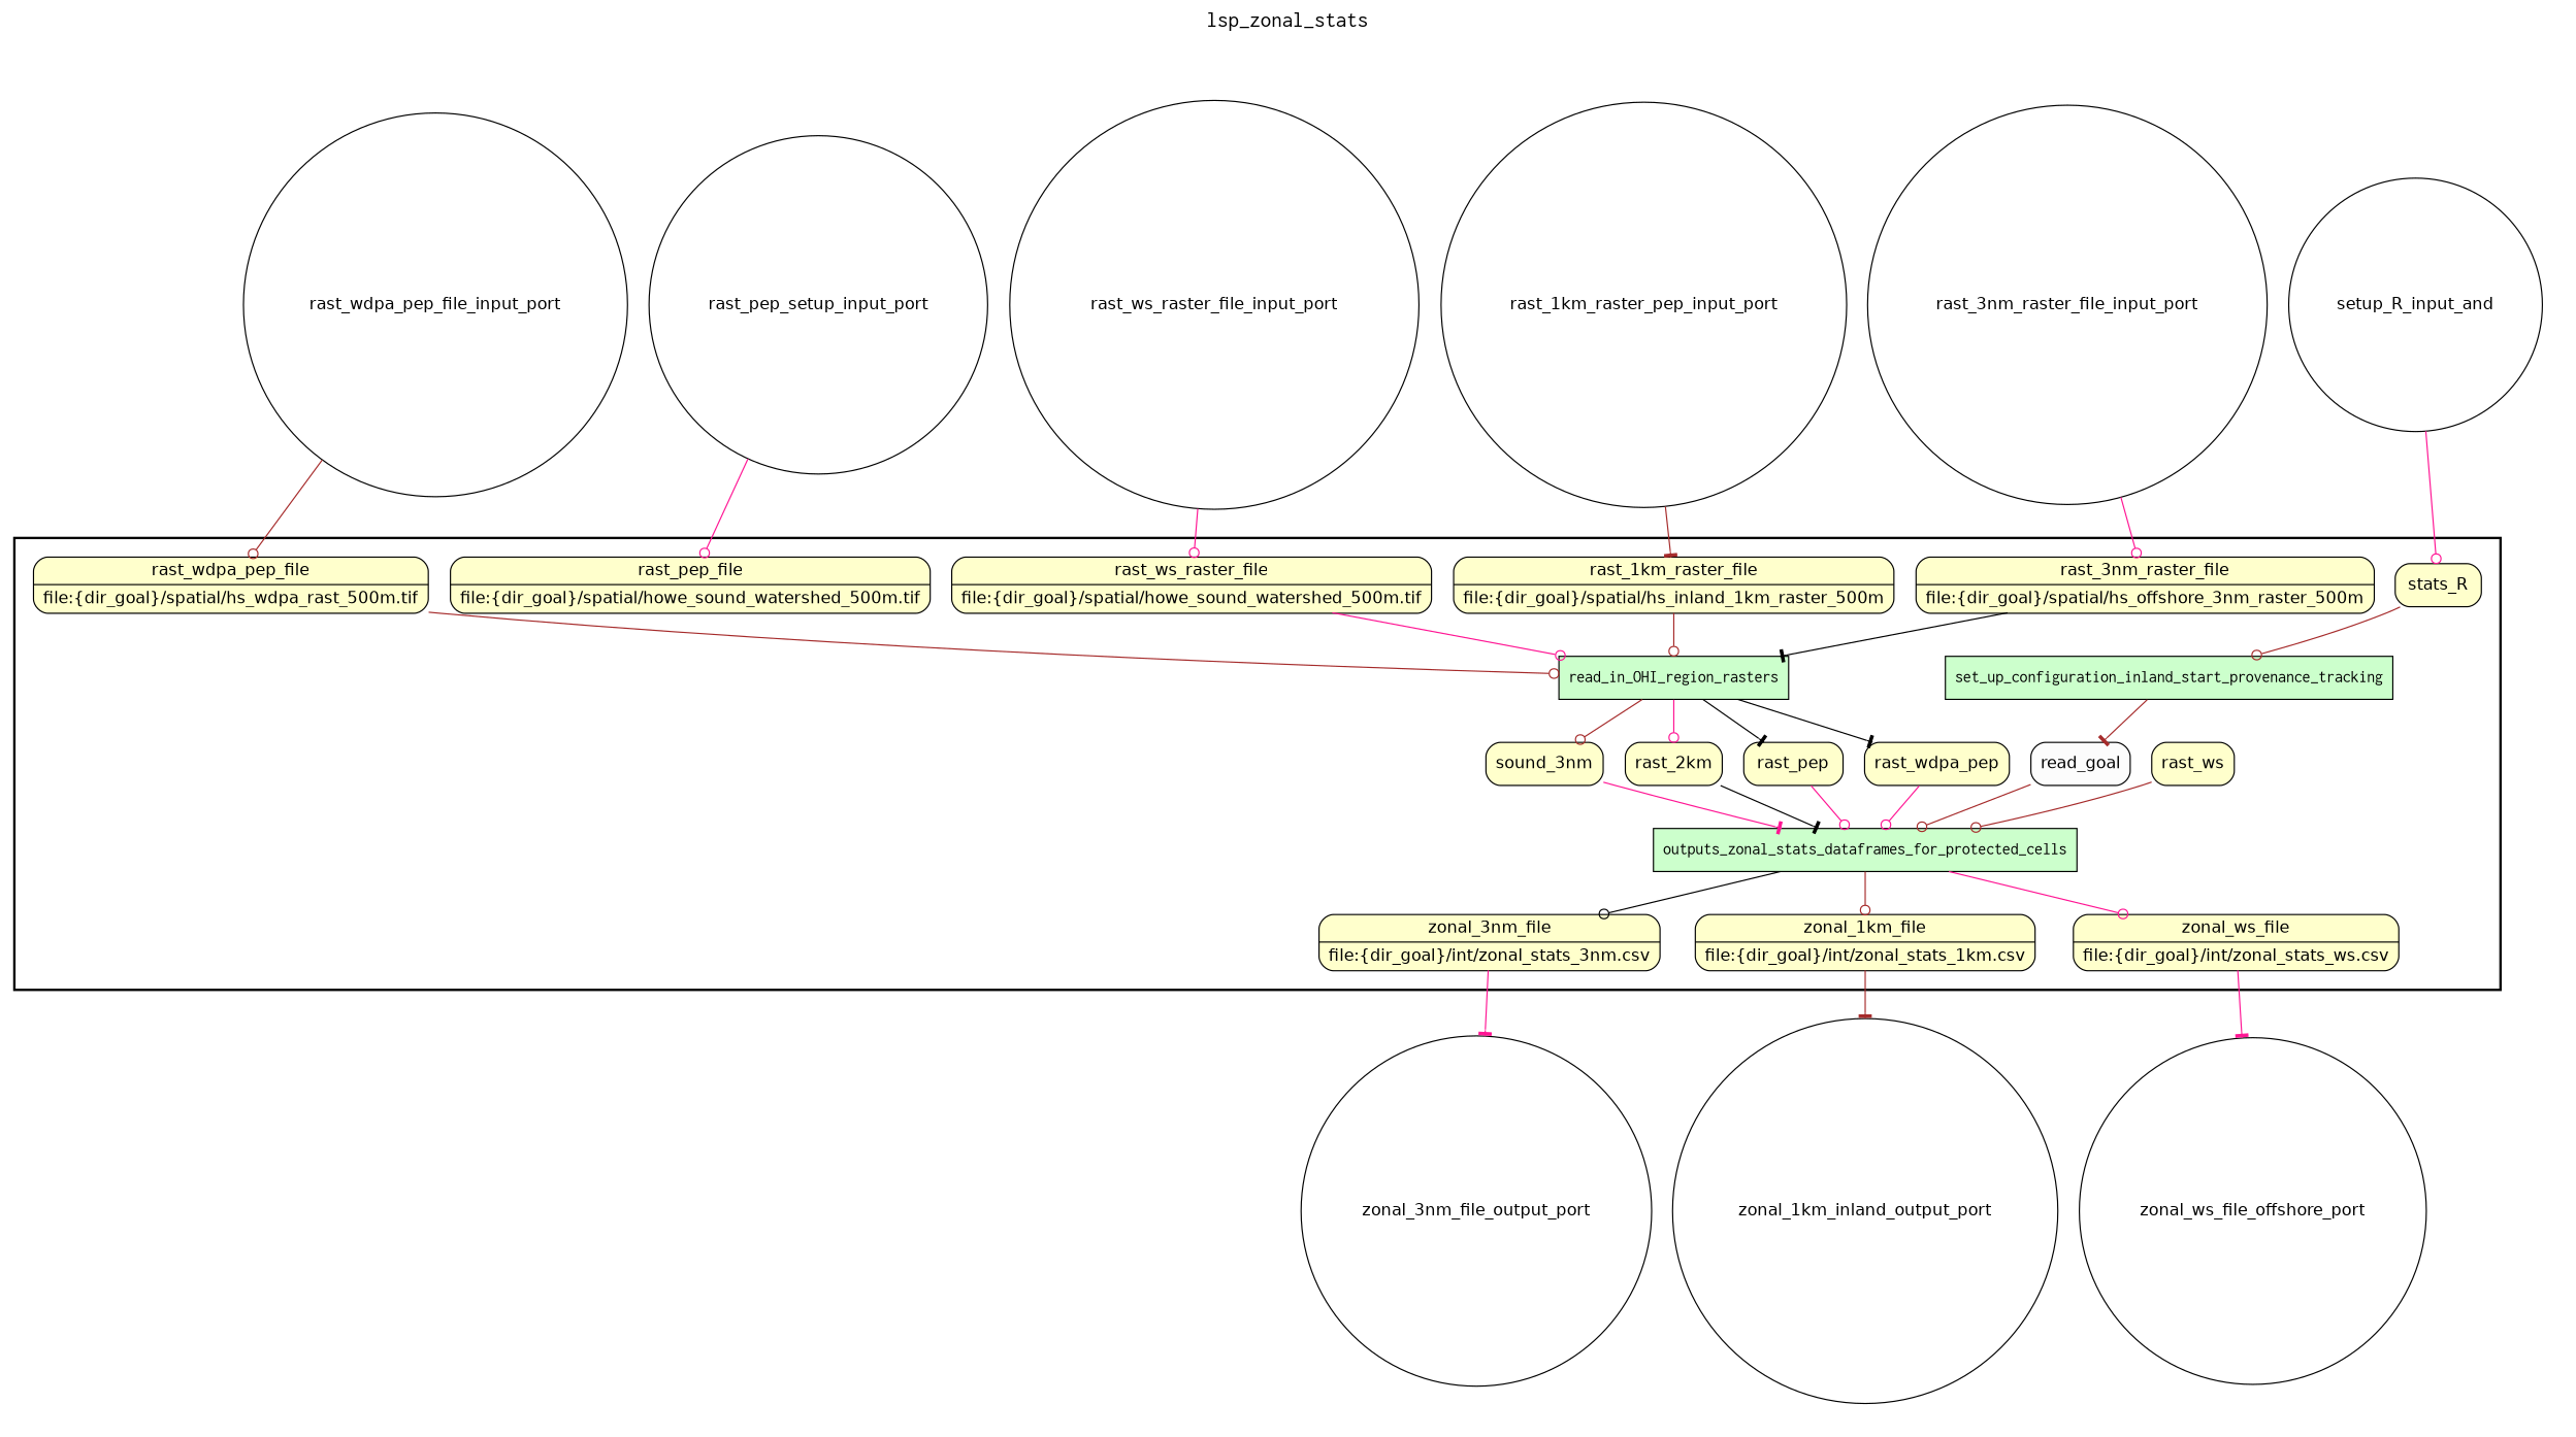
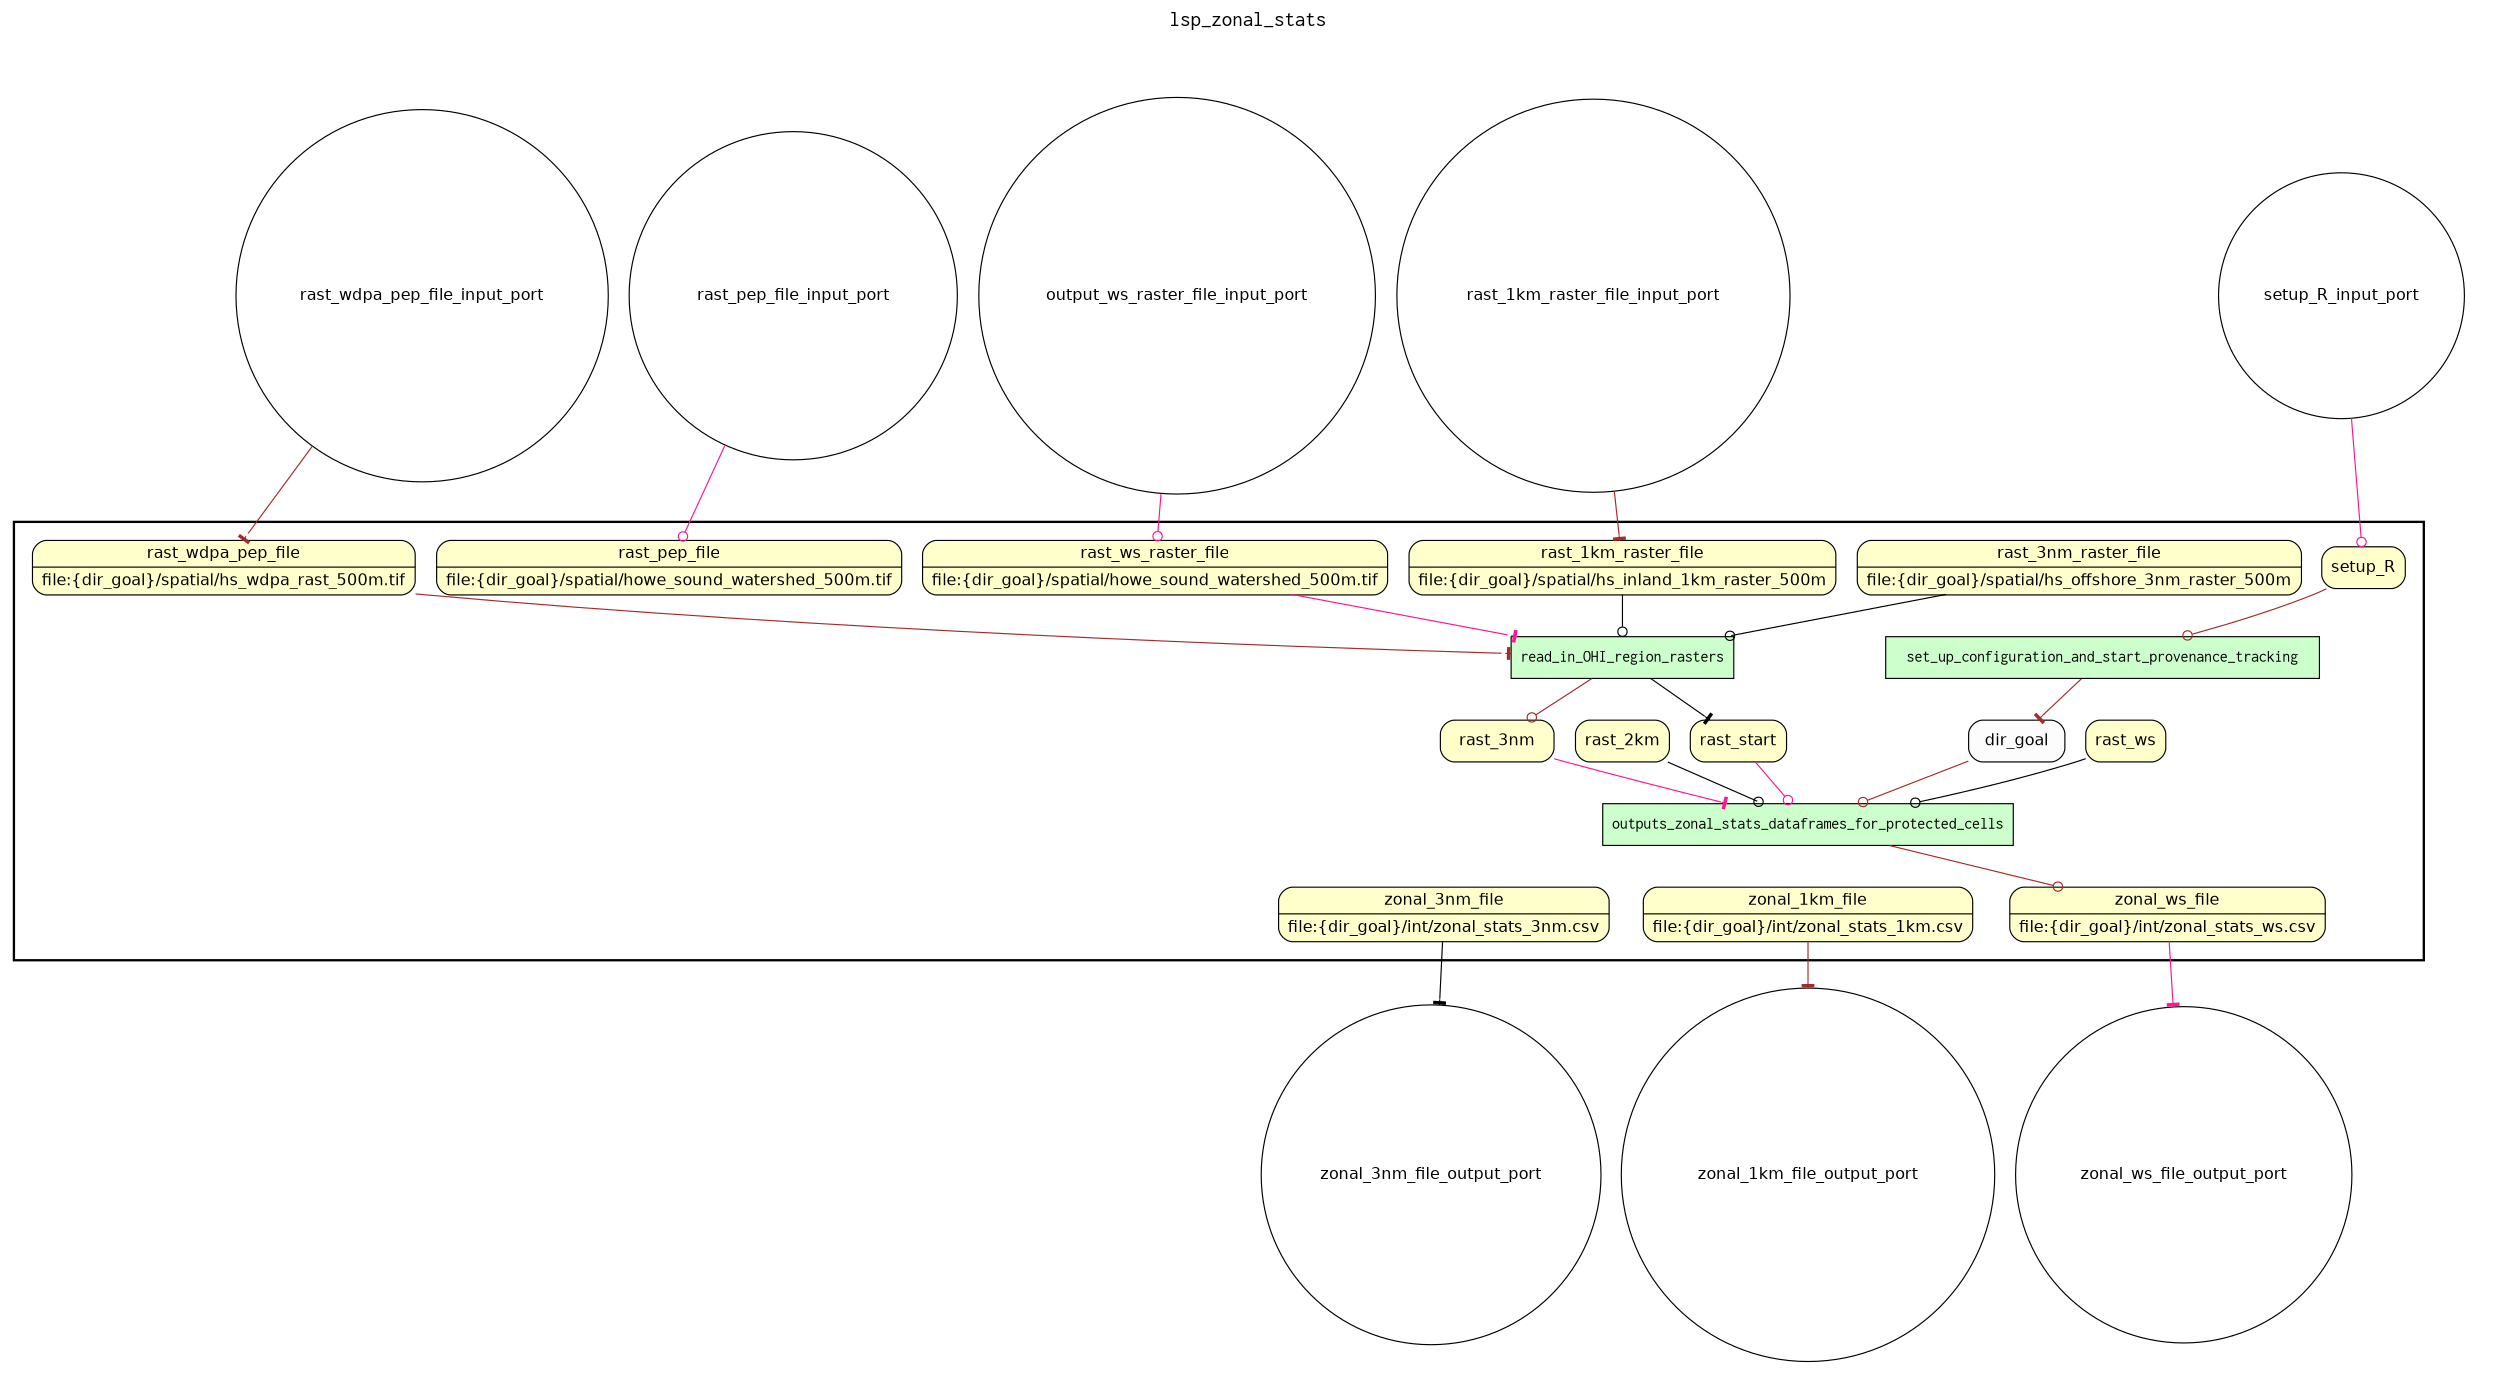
  digraph {
    fontname=Courier
    fontsize=18
    label=lsp_zonal_stats
    labelloc=t
    rankdir=TB
    node [fillcolor="#FFFFCC" fontname=Helvetica peripheries=1 shape=box style="rounded,filled"]
    edge [arrowhead=odot color=deeppink]
-   set_up_configuration_and_start_provenance_tracking [fillcolor="#CCFFCC" fontname=Courier style=filled label=set_up_configuration_inland_start_provenance_tracking]
-   dir_goal [fillcolor="#FCFCFC" label=read_goal]
+   set_up_configuration_and_start_provenance_tracking [fillcolor="#CCFFCC" fontname=Courier style=filled]
+   dir_goal [fillcolor="#FCFCFC"]
    read_in_OHI_region_rasters [fillcolor="#CCFFCC" fontname=Courier style=filled]
-   rast_3nm [label=sound_3nm]
+   rast_3nm
    n5 [label=rast_2km]
    rast_ws
-   rast_pep
-   rast_wdpa_pep
+   rast_pep [label=rast_start]
    outputs_zonal_stats_dataframes_for_protected_cells [fillcolor="#CCFFCC" fontname=Courier style=filled]
    n10 [label="{<f0> zonal_3nm_file |<f1> file\:\{dir_goal\}/int/zonal_stats_3nm.csv}" rankdir=LR shape=record]
    n11 [label="{<f0> zonal_1km_file |<f1> file\:\{dir_goal\}/int/zonal_stats_1km.csv}" rankdir=LR shape=record]
    n12 [label="{<f0> zonal_ws_file |<f1> file\:\{dir_goal\}/int/zonal_stats_ws.csv}" rankdir=LR shape=record]
-   setup_R [label=stats_R]
+   setup_R
    n14 [label="{<f0> rast_3nm_raster_file |<f1> file\:\{dir_goal\}/spatial/hs_offshore_3nm_raster_500m}" rankdir=LR shape=record]
    n15 [label="{<f0> rast_1km_raster_file |<f1> file\:\{dir_goal\}/spatial/hs_inland_1km_raster_500m}" rankdir=LR shape=record]
    n16 [label="{<f0> rast_ws_raster_file |<f1> file\:\{dir_goal\}/spatial/howe_sound_watershed_500m.tif}" rankdir=LR shape=record]
    n17 [label="{<f0> rast_pep_file |<f1> file\:\{dir_goal\}/spatial/howe_sound_watershed_500m.tif}" rankdir=LR shape=record]
    n18 [label="{<f0> rast_wdpa_pep_file |<f1> file\:\{dir_goal\}/spatial/hs_wdpa_rast_500m.tif}" rankdir=LR shape=record]
-   setup_R_input_port [fillcolor="#FFFFFF" shape=circle width=0.2 label=setup_R_input_and]
-   rast_3nm_raster_file_input_port [fillcolor="#FFFFFF" shape=circle width=0.2]
-   rast_1km_raster_file_input_port [fillcolor="#FFFFFF" shape=circle width=0.2 label=rast_1km_raster_pep_input_port]
-   rast_ws_raster_file_input_port [fillcolor="#FFFFFF" shape=circle width=0.2]
-   rast_pep_file_input_port [fillcolor="#FFFFFF" shape=circle width=0.2 label=rast_pep_setup_input_port]
+   setup_R_input_port [fillcolor="#FFFFFF" shape=circle width=0.2]
+   rast_1km_raster_file_input_port [fillcolor="#FFFFFF" shape=circle width=0.2]
+   rast_ws_raster_file_input_port [fillcolor="#FFFFFF" shape=circle width=0.2 label=output_ws_raster_file_input_port]
+   rast_pep_file_input_port [fillcolor="#FFFFFF" shape=circle width=0.2]
    rast_wdpa_pep_file_input_port [fillcolor="#FFFFFF" shape=circle width=0.2]
    zonal_3nm_file_output_port [fillcolor="#FFFFFF" shape=circle width=0.2]
-   zonal_1km_file_output_port [fillcolor="#FFFFFF" shape=circle width=0.2 label=zonal_1km_inland_output_port]
-   zonal_ws_file_output_port [fillcolor="#FFFFFF" shape=circle width=0.2 label=zonal_ws_file_offshore_port]
+   zonal_1km_file_output_port [fillcolor="#FFFFFF" shape=circle width=0.2]
+   zonal_ws_file_output_port [fillcolor="#FFFFFF" shape=circle width=0.2]
    subgraph cluster_1 {
      color=black
      label=""
      penwidth=2
      subgraph cluster_2 {
        color=white
        label=""
        penwidth=2
        set_up_configuration_and_start_provenance_tracking
        dir_goal
        read_in_OHI_region_rasters
        rast_3nm
        n5
        rast_ws
        rast_pep
-       rast_wdpa_pep
        outputs_zonal_stats_dataframes_for_protected_cells
        n10
        n11
        n12
        setup_R
        n14
        n15
        n16
        n17
        n18
      }
    }
    subgraph cluster_3 {
      color=white
      label=""
      subgraph cluster_4 {
        color=white
        label=""
        zonal_3nm_file_output_port
        zonal_1km_file_output_port
        zonal_ws_file_output_port
      }
    }
    subgraph cluster_5 {
      color=white
      label=""
      subgraph cluster_6 {
        color=white
        label=""
        setup_R_input_port
-       rast_3nm_raster_file_input_port
        rast_1km_raster_file_input_port
        rast_ws_raster_file_input_port
        rast_pep_file_input_port
        rast_wdpa_pep_file_input_port
      }
    }
    set_up_configuration_and_start_provenance_tracking -> dir_goal [arrowhead=tee color=brown]
    dir_goal -> outputs_zonal_stats_dataframes_for_protected_cells [color=brown]
    read_in_OHI_region_rasters -> rast_3nm [color=brown]
-   read_in_OHI_region_rasters -> n5
    read_in_OHI_region_rasters -> rast_pep [arrowhead=tee color=black]
-   read_in_OHI_region_rasters -> rast_wdpa_pep [arrowhead=tee color=black]
    rast_3nm -> outputs_zonal_stats_dataframes_for_protected_cells [arrowhead=tee]
-   n5 -> outputs_zonal_stats_dataframes_for_protected_cells [arrowhead=tee color=black]
-   rast_ws -> outputs_zonal_stats_dataframes_for_protected_cells [color=brown]
+   n5 -> outputs_zonal_stats_dataframes_for_protected_cells [color=black]
+   rast_ws -> outputs_zonal_stats_dataframes_for_protected_cells [color=black]
    rast_pep -> outputs_zonal_stats_dataframes_for_protected_cells
-   rast_wdpa_pep -> outputs_zonal_stats_dataframes_for_protected_cells
-   outputs_zonal_stats_dataframes_for_protected_cells -> n10 [color=black]
-   outputs_zonal_stats_dataframes_for_protected_cells -> n11 [color=brown]
-   outputs_zonal_stats_dataframes_for_protected_cells -> n12
-   n10 -> zonal_3nm_file_output_port [arrowhead=tee]
+   outputs_zonal_stats_dataframes_for_protected_cells -> n12 [color=brown]
+   n10 -> zonal_3nm_file_output_port [arrowhead=tee color=black]
    n11 -> zonal_1km_file_output_port [arrowhead=tee color=brown]
    n12 -> zonal_ws_file_output_port [arrowhead=tee]
    setup_R -> set_up_configuration_and_start_provenance_tracking [color=brown]
-   n14 -> read_in_OHI_region_rasters [arrowhead=tee color=black]
-   n15 -> read_in_OHI_region_rasters [color=brown]
-   n16 -> read_in_OHI_region_rasters
-   n18 -> read_in_OHI_region_rasters [color=brown]
+   n14 -> read_in_OHI_region_rasters [color=black]
+   n15 -> read_in_OHI_region_rasters [color=black]
+   n16 -> read_in_OHI_region_rasters [arrowhead=tee]
+   n18 -> read_in_OHI_region_rasters [arrowhead=tee color=brown]
    setup_R_input_port -> setup_R
-   rast_3nm_raster_file_input_port -> n14
    rast_1km_raster_file_input_port -> n15 [arrowhead=tee color=brown]
    rast_ws_raster_file_input_port -> n16
    rast_pep_file_input_port -> n17
-   rast_wdpa_pep_file_input_port -> n18 [color=brown]
+   rast_wdpa_pep_file_input_port -> n18 [arrowhead=tee color=brown]
  }
